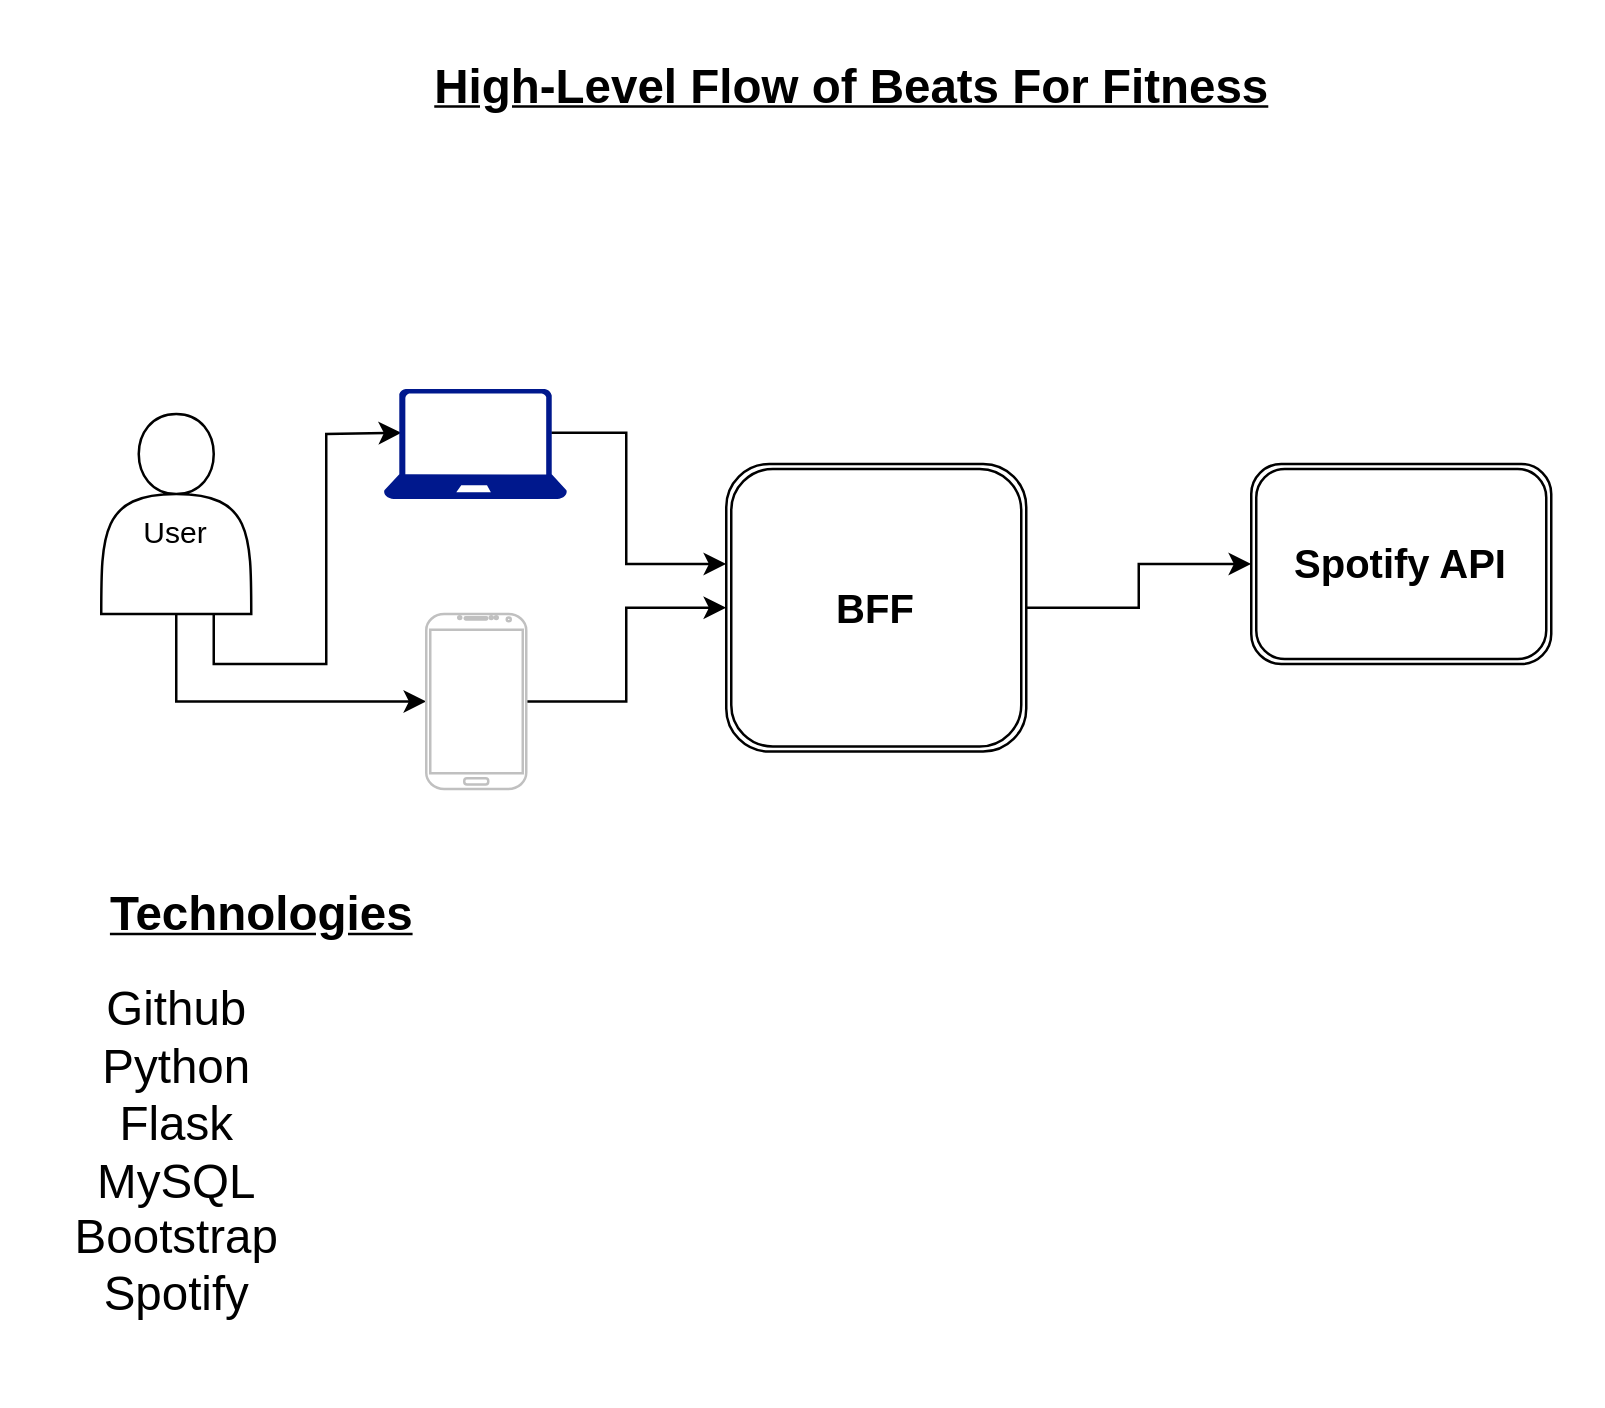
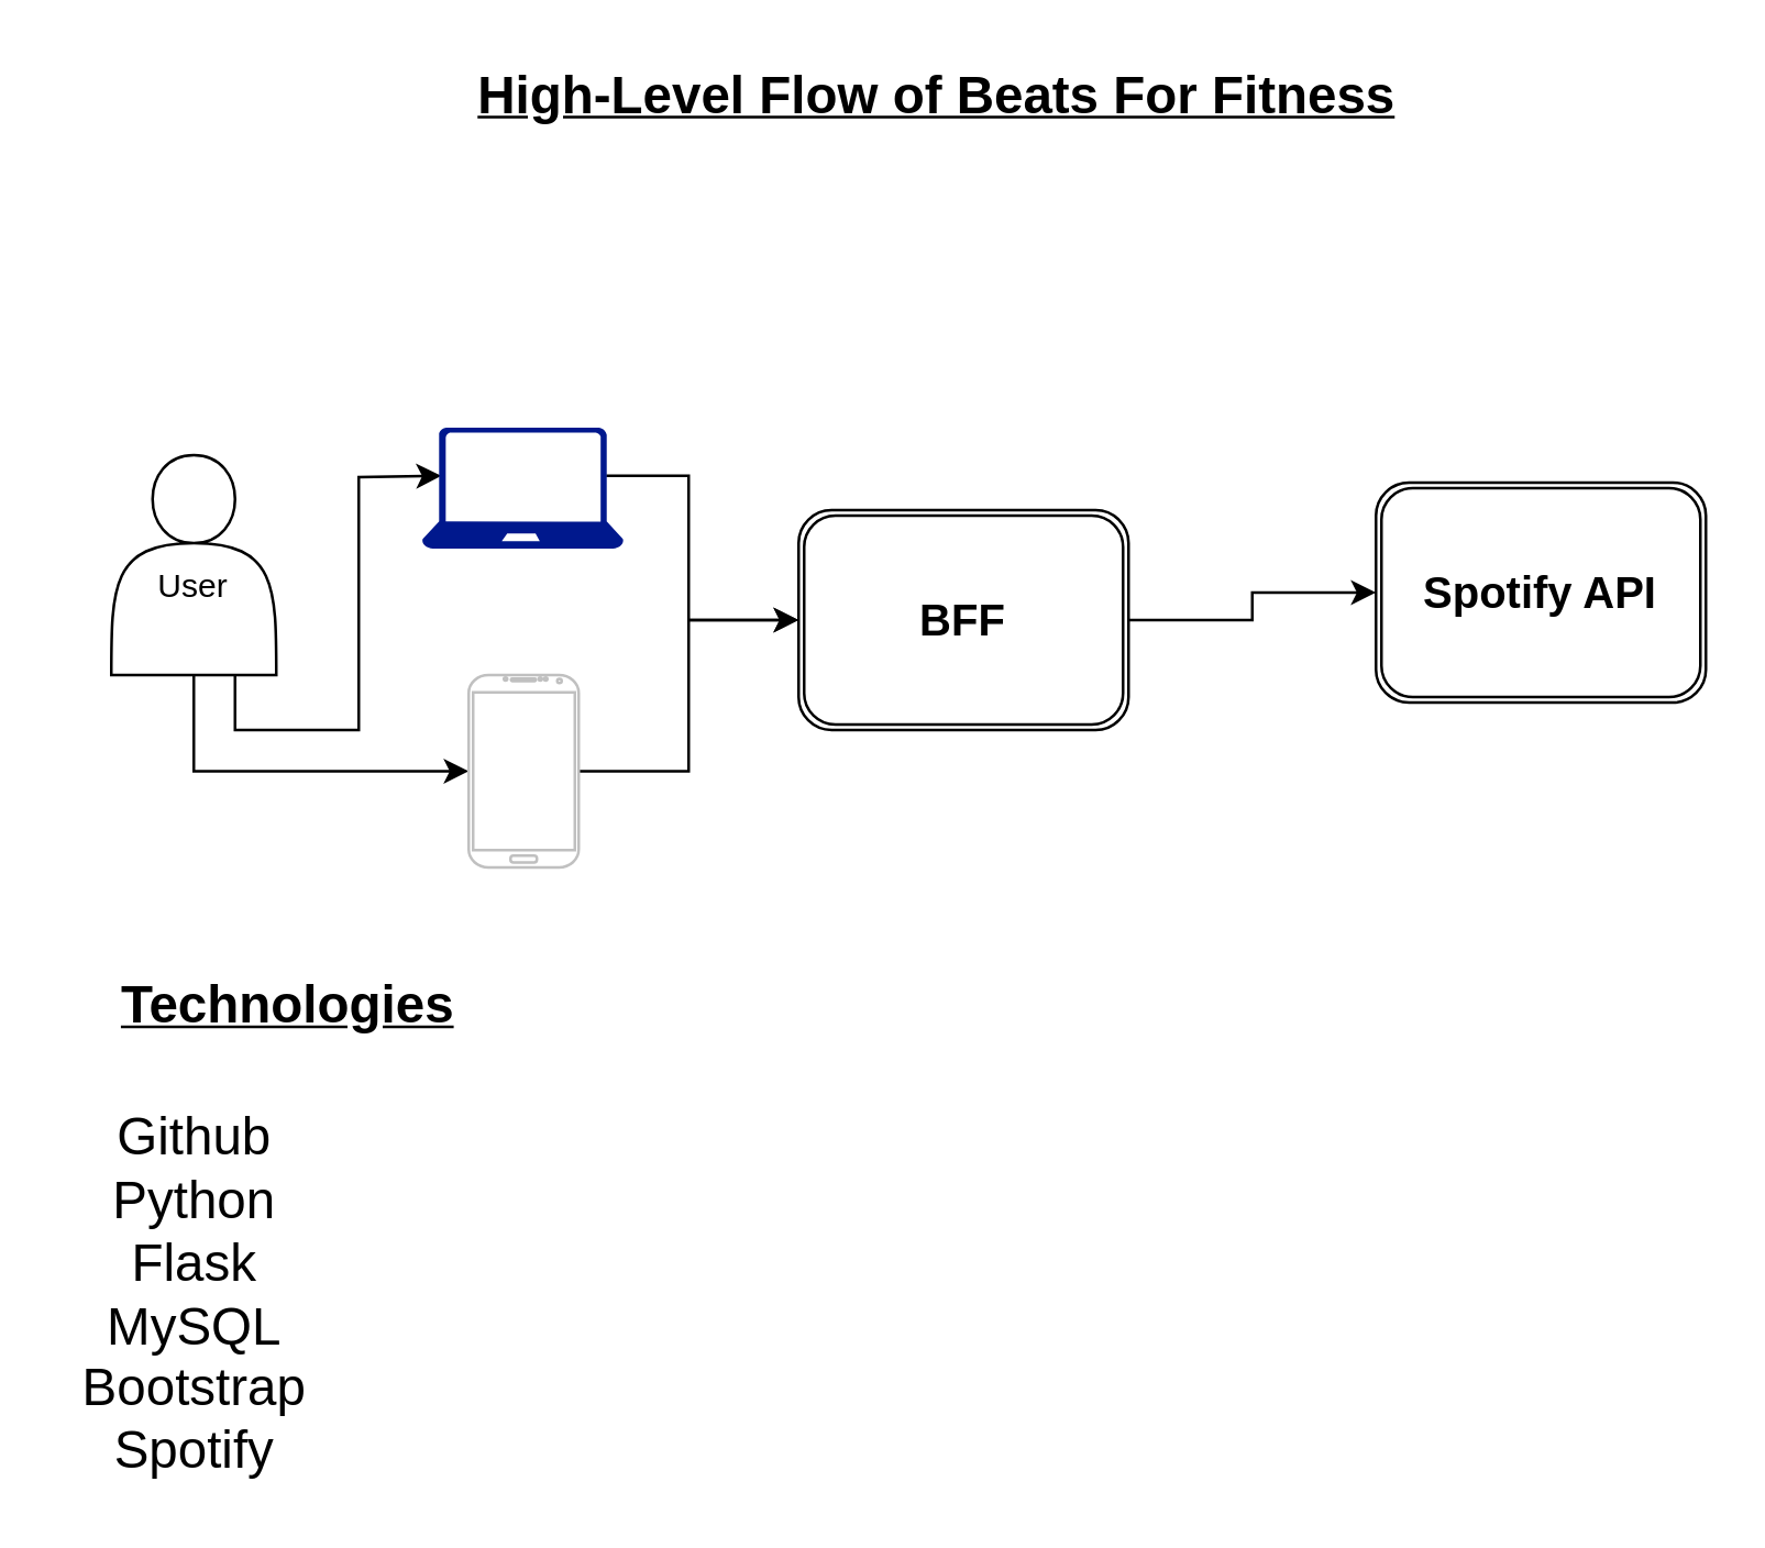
  <mxCell id="0" />
  <mxCell id="1" parent="0" />
  <mxCell id="2" style="edgeStyle=orthogonalEdgeStyle;rounded=0;orthogonalLoop=1;jettySize=auto;html=1;exitX=0.5;exitY=1;exitDx=0;exitDy=0;" edge="1" parent="1" source="4" target="7"><mxGeometry relative="1" as="geometry" /></mxCell>
  <mxCell id="3" style="edgeStyle=orthogonalEdgeStyle;rounded=0;orthogonalLoop=1;jettySize=auto;html=1;exitX=0.75;exitY=1;exitDx=0;exitDy=0;entryX=0;entryY=0.5;entryDx=0;entryDy=0;entryPerimeter=0;" edge="1" parent="1" source="4"><mxGeometry relative="1" as="geometry"><mxPoint x="160" y="172.5" as="targetPoint" /></mxGeometry></mxCell>
  <mxCell id="4" value="&lt;br&gt;User" style="shape=actor;whiteSpace=wrap;html=1;" vertex="1" parent="1"><mxGeometry x="40" y="165" width="60" height="80" as="geometry" /></mxCell>
  <mxCell id="5" style="edgeStyle=orthogonalEdgeStyle;rounded=0;orthogonalLoop=1;jettySize=auto;html=1;exitX=1;exitY=0.5;exitDx=0;exitDy=0;exitPerimeter=0;" edge="1" parent="1" target="9"><mxGeometry relative="1" as="geometry"><mxPoint x="220" y="172.5" as="sourcePoint" /><Array as="points"><mxPoint x="250" y="173" /><mxPoint x="250" y="225" /></Array></mxGeometry></mxCell>
  <mxCell id="6" value="" style="edgeStyle=orthogonalEdgeStyle;rounded=0;orthogonalLoop=1;jettySize=auto;html=1;entryX=0;entryY=0.5;entryDx=0;entryDy=0;" edge="1" parent="1" source="7" target="9"><mxGeometry relative="1" as="geometry"><mxPoint x="290" y="280" as="targetPoint" /></mxGeometry></mxCell>
  <mxCell id="7" value="" style="verticalLabelPosition=bottom;verticalAlign=top;html=1;shadow=0;dashed=0;strokeWidth=1;shape=mxgraph.android.phone2;strokeColor=#c0c0c0;" vertex="1" parent="1"><mxGeometry x="170" y="245" width="40" height="70" as="geometry" /></mxCell>
  <mxCell id="8" style="edgeStyle=orthogonalEdgeStyle;rounded=0;orthogonalLoop=1;jettySize=auto;html=1;exitX=1;exitY=0.5;exitDx=0;exitDy=0;entryX=0;entryY=0.5;entryDx=0;entryDy=0;fontSize=16;" edge="1" parent="1" source="9" target="10"><mxGeometry relative="1" as="geometry" /></mxCell>
- <mxCell id="9" value="&lt;font style=&quot;font-size: 16px&quot;&gt;&lt;b&gt;BFF&lt;/b&gt;&lt;/font&gt;" style="shape=ext;double=1;rounded=1;whiteSpace=wrap;html=1;" vertex="1" parent="1"><mxGeometry x="290" y="185" width="120" height="115" as="geometry" /></mxCell>
- <mxCell id="10" value="&lt;font style=&quot;font-size: 16px&quot;&gt;&lt;b&gt;Spotify API&lt;/b&gt;&lt;/font&gt;" style="shape=ext;double=1;rounded=1;whiteSpace=wrap;html=1;" vertex="1" parent="1"><mxGeometry x="500" y="185" width="120" height="80" as="geometry" /></mxCell>
+ <mxCell id="9" value="&lt;font style=&quot;font-size: 16px&quot;&gt;&lt;b&gt;BFF&lt;/b&gt;&lt;/font&gt;" style="shape=ext;double=1;rounded=1;whiteSpace=wrap;html=1;" vertex="1" parent="1"><mxGeometry x="290" y="185" width="120" height="80" as="geometry" /></mxCell>
+ <mxCell id="10" value="&lt;font style=&quot;font-size: 16px&quot;&gt;&lt;b&gt;Spotify API&lt;/b&gt;&lt;/font&gt;" style="shape=ext;double=1;rounded=1;whiteSpace=wrap;html=1;" vertex="1" parent="1"><mxGeometry x="500" y="175" width="120" height="80" as="geometry" /></mxCell>
  <mxCell id="11" value="High-Level Flow of Beats For Fitness" style="text;html=1;align=center;verticalAlign=middle;resizable=0;points=[];autosize=1;fontSize=19;fontStyle=5" vertex="1" parent="1"><mxGeometry x="165" y="20" width="350" height="30" as="geometry" /></mxCell>
  <mxCell id="12" value="" style="aspect=fixed;pointerEvents=1;shadow=0;dashed=0;html=1;strokeColor=none;labelPosition=center;verticalLabelPosition=bottom;verticalAlign=top;align=center;fillColor=#00188D;shape=mxgraph.azure.laptop;fontSize=19;" vertex="1" parent="1"><mxGeometry x="153" y="155" width="73.33" height="44" as="geometry" /></mxCell>
  <mxCell id="13" value="Technologies&lt;br&gt;" style="text;html=1;align=center;verticalAlign=middle;resizable=0;points=[];autosize=1;fontSize=19;fontStyle=5" vertex="1" parent="1"><mxGeometry x="34" y="351" width="140" height="30" as="geometry" /></mxCell>
- <mxCell id="14" value="Github&lt;br&gt;Python&lt;br&gt;Flask&lt;br&gt;MySQL&lt;br&gt;Bootstrap&lt;br&gt;Spotify" style="text;html=1;align=center;verticalAlign=middle;resizable=0;points=[];autosize=1;fontSize=19;" vertex="1" parent="1"><mxGeometry x="20" y="391" width="100" height="140" as="geometry" /></mxCell>
+ <mxCell id="14" value="Github&lt;br&gt;Python&lt;br&gt;Flask&lt;br&gt;MySQL&lt;br&gt;Bootstrap&lt;br&gt;Spotify" style="text;html=1;align=center;verticalAlign=middle;resizable=0;points=[];autosize=1;fontSize=19;" vertex="1" parent="1"><mxGeometry x="20" y="401" width="100" height="140" as="geometry" /></mxCell>
